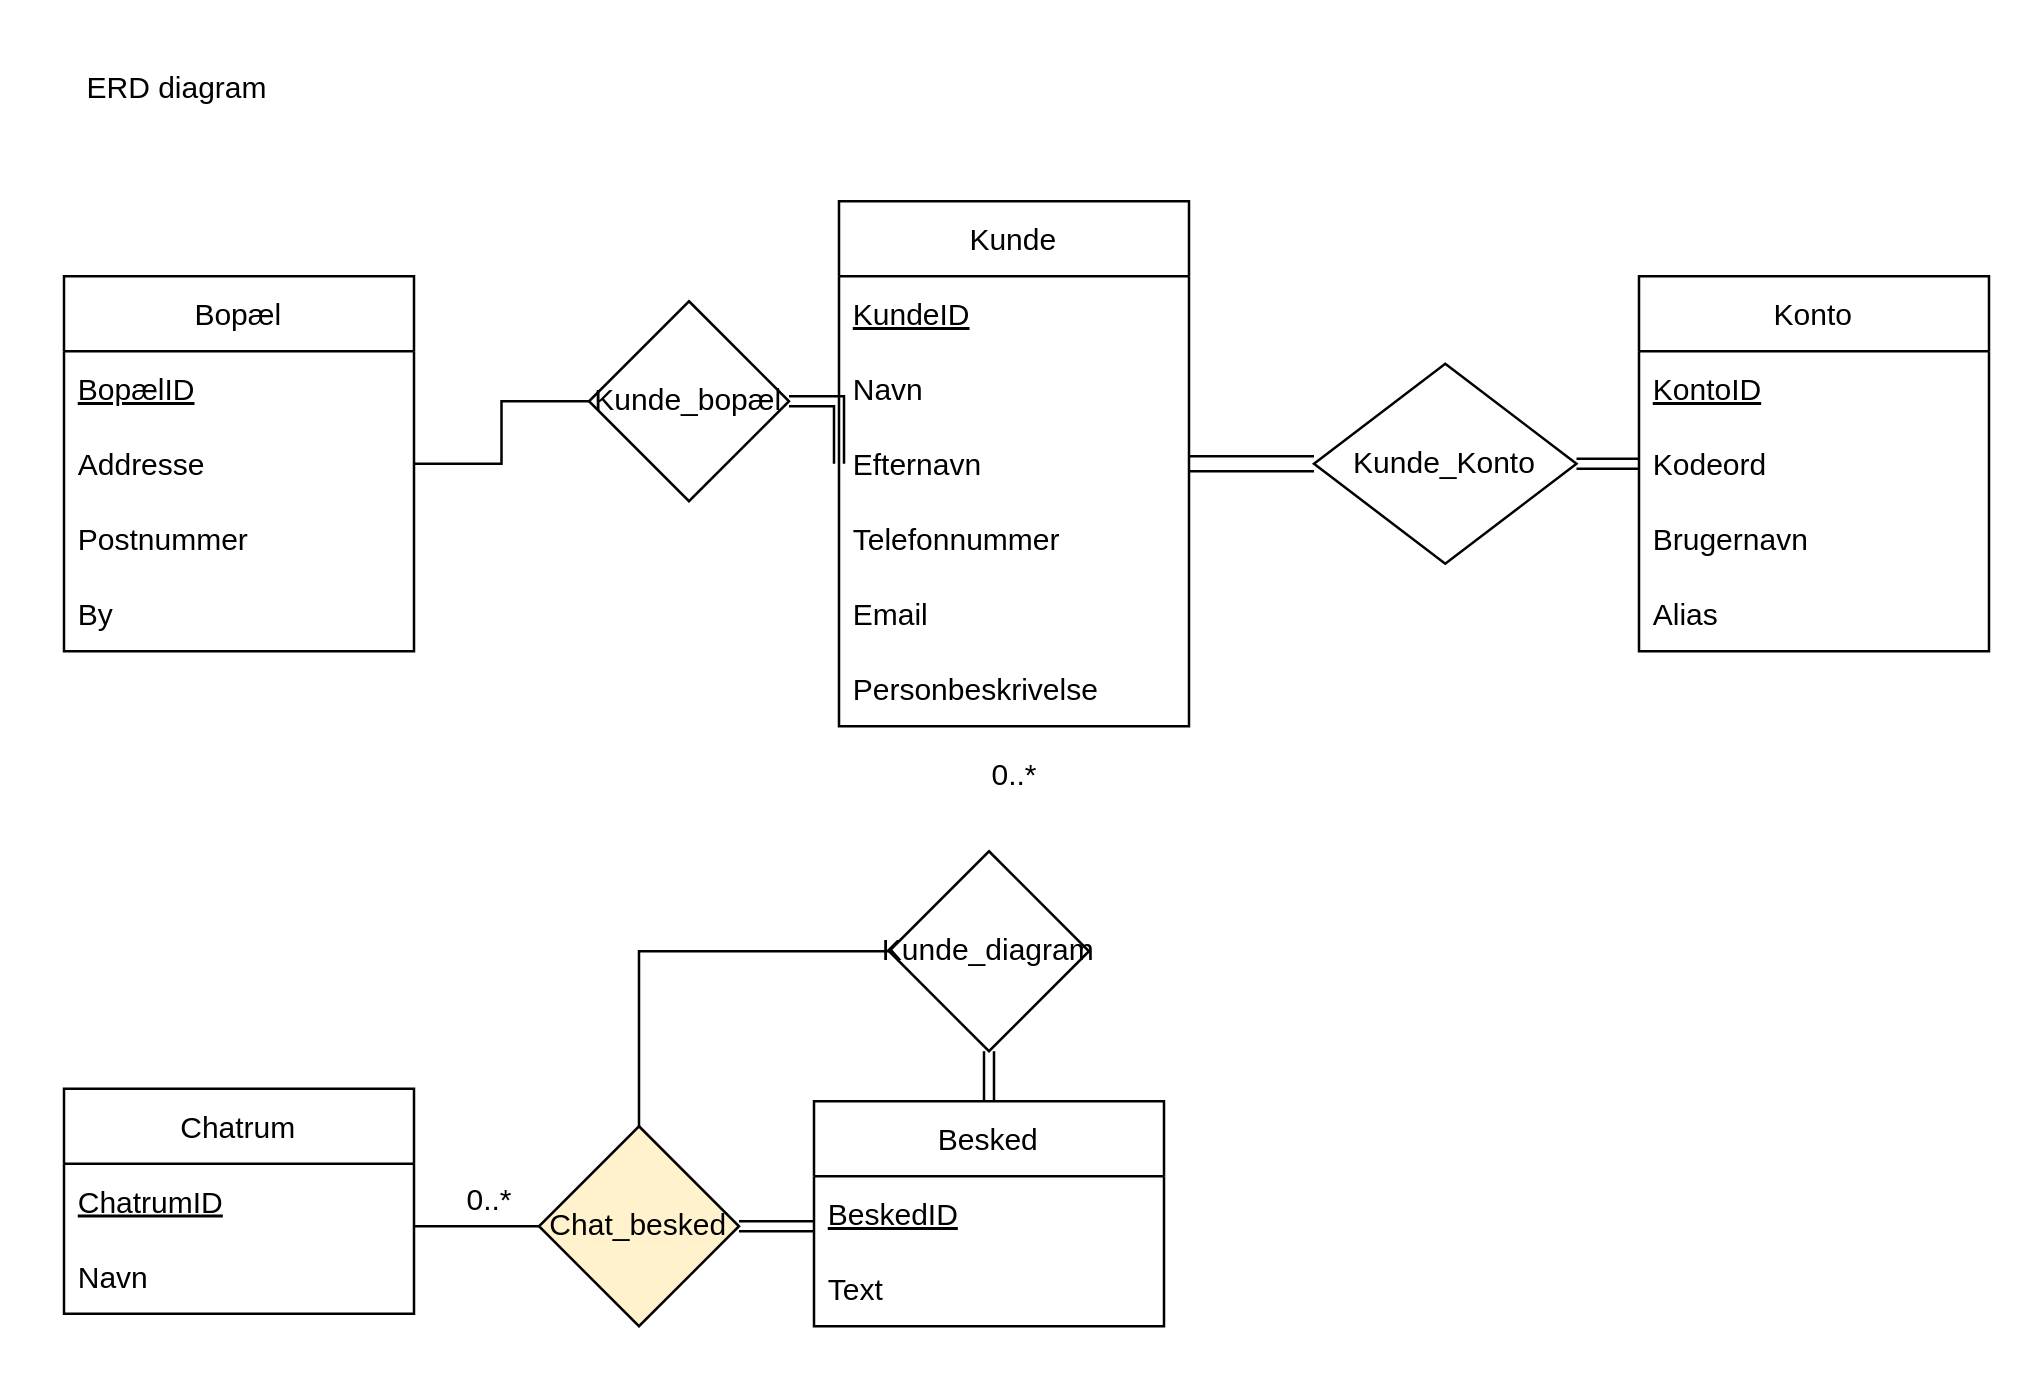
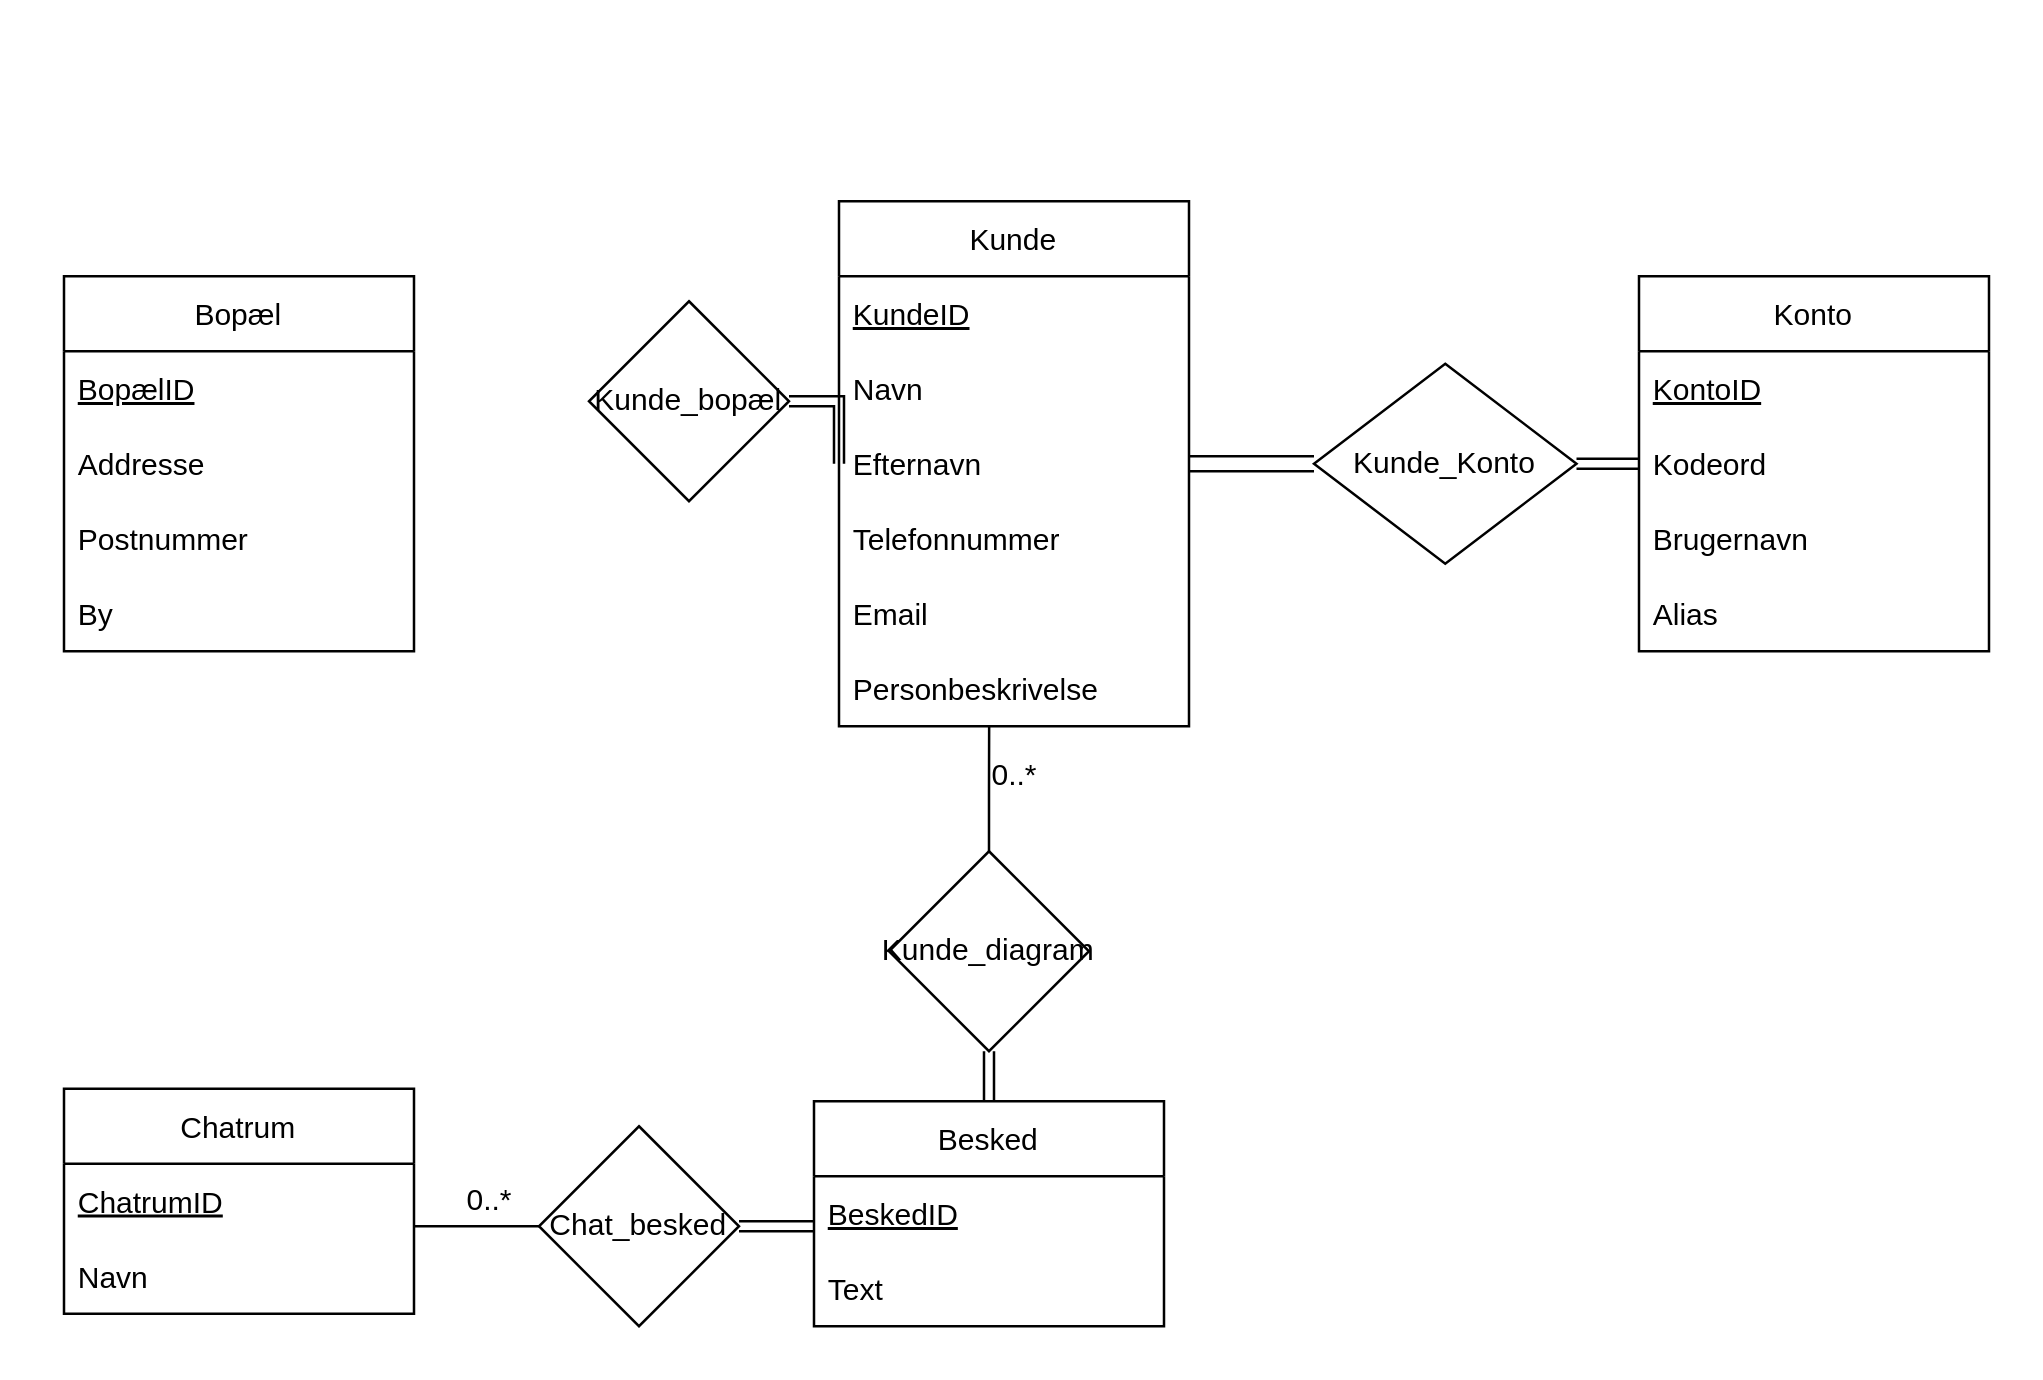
  <mxCell id="0" />
  <mxCell id="1" parent="0" />
  <mxCell id="2" value="Konto" style="swimlane;fontStyle=0;childLayout=stackLayout;horizontal=1;startSize=30;horizontalStack=0;resizeParent=1;resizeParentMax=0;resizeLast=0;collapsible=1;marginBottom=0;" vertex="1" parent="1"><mxGeometry x="655" y="110" width="140" height="150" as="geometry" /></mxCell>
  <mxCell id="3" value="KontoID" style="text;strokeColor=none;fillColor=none;align=left;verticalAlign=middle;spacingLeft=4;spacingRight=4;overflow=hidden;points=[[0,0.5],[1,0.5]];portConstraint=eastwest;rotatable=0;fontStyle=4" vertex="1" parent="2"><mxGeometry y="30" width="140" height="30" as="geometry" /></mxCell>
  <mxCell id="4" value="Kodeord" style="text;strokeColor=none;fillColor=none;align=left;verticalAlign=middle;spacingLeft=4;spacingRight=4;overflow=hidden;points=[[0,0.5],[1,0.5]];portConstraint=eastwest;rotatable=0;" vertex="1" parent="2"><mxGeometry y="60" width="140" height="30" as="geometry" /></mxCell>
  <mxCell id="5" value="Brugernavn" style="text;strokeColor=none;fillColor=none;align=left;verticalAlign=middle;spacingLeft=4;spacingRight=4;overflow=hidden;points=[[0,0.5],[1,0.5]];portConstraint=eastwest;rotatable=0;" vertex="1" parent="2"><mxGeometry y="90" width="140" height="30" as="geometry" /></mxCell>
  <mxCell id="6" value="Alias" style="text;strokeColor=none;fillColor=none;align=left;verticalAlign=middle;spacingLeft=4;spacingRight=4;overflow=hidden;points=[[0,0.5],[1,0.5]];portConstraint=eastwest;rotatable=0;" vertex="1" parent="2"><mxGeometry y="120" width="140" height="30" as="geometry" /></mxCell>
  <mxCell id="7" value="Kunde" style="swimlane;fontStyle=0;childLayout=stackLayout;horizontal=1;startSize=30;horizontalStack=0;resizeParent=1;resizeParentMax=0;resizeLast=0;collapsible=1;marginBottom=0;" vertex="1" parent="1"><mxGeometry x="335" y="80" width="140" height="210" as="geometry" /></mxCell>
  <mxCell id="8" value="KundeID" style="text;strokeColor=none;fillColor=none;align=left;verticalAlign=middle;spacingLeft=4;spacingRight=4;overflow=hidden;points=[[0,0.5],[1,0.5]];portConstraint=eastwest;rotatable=0;fontStyle=4" vertex="1" parent="7"><mxGeometry y="30" width="140" height="30" as="geometry" /></mxCell>
  <mxCell id="9" value="Navn" style="text;strokeColor=none;fillColor=none;align=left;verticalAlign=middle;spacingLeft=4;spacingRight=4;overflow=hidden;points=[[0,0.5],[1,0.5]];portConstraint=eastwest;rotatable=0;" vertex="1" parent="7"><mxGeometry y="60" width="140" height="30" as="geometry" /></mxCell>
  <mxCell id="10" value="Efternavn" style="text;strokeColor=none;fillColor=none;align=left;verticalAlign=middle;spacingLeft=4;spacingRight=4;overflow=hidden;points=[[0,0.5],[1,0.5]];portConstraint=eastwest;rotatable=0;" vertex="1" parent="7"><mxGeometry y="90" width="140" height="30" as="geometry" /></mxCell>
  <mxCell id="11" value="Telefonnummer" style="text;strokeColor=none;fillColor=none;align=left;verticalAlign=middle;spacingLeft=4;spacingRight=4;overflow=hidden;points=[[0,0.5],[1,0.5]];portConstraint=eastwest;rotatable=0;" vertex="1" parent="7"><mxGeometry y="120" width="140" height="30" as="geometry" /></mxCell>
  <mxCell id="12" value="Email" style="text;strokeColor=none;fillColor=none;align=left;verticalAlign=middle;spacingLeft=4;spacingRight=4;overflow=hidden;points=[[0,0.5],[1,0.5]];portConstraint=eastwest;rotatable=0;" vertex="1" parent="7"><mxGeometry y="150" width="140" height="30" as="geometry" /></mxCell>
  <mxCell id="13" value="Personbeskrivelse" style="text;strokeColor=none;fillColor=none;align=left;verticalAlign=middle;spacingLeft=4;spacingRight=4;overflow=hidden;points=[[0,0.5],[1,0.5]];portConstraint=eastwest;rotatable=0;" vertex="1" parent="7"><mxGeometry y="180" width="140" height="30" as="geometry" /></mxCell>
  <mxCell id="14" value="Bopæl" style="swimlane;fontStyle=0;childLayout=stackLayout;horizontal=1;startSize=30;horizontalStack=0;resizeParent=1;resizeParentMax=0;resizeLast=0;collapsible=1;marginBottom=0;" vertex="1" parent="1"><mxGeometry x="25" y="110" width="140" height="150" as="geometry" /></mxCell>
  <mxCell id="15" value="BopælID" style="text;strokeColor=none;fillColor=none;align=left;verticalAlign=middle;spacingLeft=4;spacingRight=4;overflow=hidden;points=[[0,0.5],[1,0.5]];portConstraint=eastwest;rotatable=0;fontStyle=4" vertex="1" parent="14"><mxGeometry y="30" width="140" height="30" as="geometry" /></mxCell>
  <mxCell id="16" value="Addresse" style="text;strokeColor=none;fillColor=none;align=left;verticalAlign=middle;spacingLeft=4;spacingRight=4;overflow=hidden;points=[[0,0.5],[1,0.5]];portConstraint=eastwest;rotatable=0;" vertex="1" parent="14"><mxGeometry y="60" width="140" height="30" as="geometry" /></mxCell>
  <mxCell id="17" value="Postnummer" style="text;strokeColor=none;fillColor=none;align=left;verticalAlign=middle;spacingLeft=4;spacingRight=4;overflow=hidden;points=[[0,0.5],[1,0.5]];portConstraint=eastwest;rotatable=0;" vertex="1" parent="14"><mxGeometry y="90" width="140" height="30" as="geometry" /></mxCell>
  <mxCell id="18" value="By" style="text;strokeColor=none;fillColor=none;align=left;verticalAlign=middle;spacingLeft=4;spacingRight=4;overflow=hidden;points=[[0,0.5],[1,0.5]];portConstraint=eastwest;rotatable=0;" vertex="1" parent="14"><mxGeometry y="120" width="140" height="30" as="geometry" /></mxCell>
  <mxCell id="19" style="edgeStyle=orthogonalEdgeStyle;rounded=0;orthogonalLoop=1;jettySize=auto;html=1;exitX=1;exitY=0.5;exitDx=0;exitDy=0;entryX=0;entryY=0.5;entryDx=0;entryDy=0;endArrow=none;endFill=0;shape=link;" edge="1" parent="1" source="20" target="10"><mxGeometry relative="1" as="geometry" /></mxCell>
  <mxCell id="20" value="Kunde_bopæl" style="rhombus;whiteSpace=wrap;html=1;" vertex="1" parent="1"><mxGeometry x="235" y="120" width="80" height="80" as="geometry" /></mxCell>
  <mxCell id="21" style="edgeStyle=orthogonalEdgeStyle;shape=link;rounded=0;orthogonalLoop=1;jettySize=auto;html=1;endArrow=none;endFill=0;width=6;entryX=1;entryY=0.5;entryDx=0;entryDy=0;" edge="1" parent="1" source="23" target="10"><mxGeometry relative="1" as="geometry"><mxPoint x="485" y="180" as="targetPoint" /></mxGeometry></mxCell>
  <mxCell id="22" style="edgeStyle=orthogonalEdgeStyle;shape=link;rounded=0;orthogonalLoop=1;jettySize=auto;html=1;entryX=0;entryY=0.5;entryDx=0;entryDy=0;endArrow=none;endFill=0;" edge="1" parent="1" source="23" target="4"><mxGeometry relative="1" as="geometry" /></mxCell>
  <mxCell id="23" value="Kunde_Konto" style="rhombus;whiteSpace=wrap;html=1;" vertex="1" parent="1"><mxGeometry x="525" y="145" width="105" height="80" as="geometry" /></mxCell>
- <mxCell id="24" style="edgeStyle=orthogonalEdgeStyle;rounded=0;orthogonalLoop=1;jettySize=auto;html=1;entryX=0;entryY=0.5;entryDx=0;entryDy=0;endArrow=none;endFill=0;" edge="1" parent="1" source="16" target="20"><mxGeometry relative="1" as="geometry" /></mxCell>
  <mxCell id="25" value="Chatrum" style="swimlane;fontStyle=0;childLayout=stackLayout;horizontal=1;startSize=30;horizontalStack=0;resizeParent=1;resizeParentMax=0;resizeLast=0;collapsible=1;marginBottom=0;" vertex="1" parent="1"><mxGeometry x="25" y="435" width="140" height="90" as="geometry" /></mxCell>
  <mxCell id="26" value="ChatrumID" style="text;strokeColor=none;fillColor=none;align=left;verticalAlign=middle;spacingLeft=4;spacingRight=4;overflow=hidden;points=[[0,0.5],[1,0.5]];portConstraint=eastwest;rotatable=0;fontStyle=4" vertex="1" parent="25"><mxGeometry y="30" width="140" height="30" as="geometry" /></mxCell>
  <mxCell id="27" value="Navn" style="text;strokeColor=none;fillColor=none;align=left;verticalAlign=middle;spacingLeft=4;spacingRight=4;overflow=hidden;points=[[0,0.5],[1,0.5]];portConstraint=eastwest;rotatable=0;" vertex="1" parent="25"><mxGeometry y="60" width="140" height="30" as="geometry" /></mxCell>
  <mxCell id="28" style="edgeStyle=orthogonalEdgeStyle;rounded=0;orthogonalLoop=1;jettySize=auto;html=1;entryX=1;entryY=0.5;entryDx=0;entryDy=0;endArrow=none;endFill=0;shape=link;" edge="1" parent="1" source="29" target="37"><mxGeometry relative="1" as="geometry"><Array as="points"><mxPoint x="315" y="490" /><mxPoint x="315" y="490" /></Array></mxGeometry></mxCell>
  <mxCell id="29" value="Besked" style="swimlane;fontStyle=0;childLayout=stackLayout;horizontal=1;startSize=30;horizontalStack=0;resizeParent=1;resizeParentMax=0;resizeLast=0;collapsible=1;marginBottom=0;" vertex="1" parent="1"><mxGeometry x="325" y="440" width="140" height="90" as="geometry" /></mxCell>
  <mxCell id="30" value="BeskedID" style="text;strokeColor=none;fillColor=none;align=left;verticalAlign=middle;spacingLeft=4;spacingRight=4;overflow=hidden;points=[[0,0.5],[1,0.5]];portConstraint=eastwest;rotatable=0;fontStyle=4" vertex="1" parent="29"><mxGeometry y="30" width="140" height="30" as="geometry" /></mxCell>
  <mxCell id="31" value="Text" style="text;strokeColor=none;fillColor=none;align=left;verticalAlign=middle;spacingLeft=4;spacingRight=4;overflow=hidden;points=[[0,0.5],[1,0.5]];portConstraint=eastwest;rotatable=0;" vertex="1" parent="29"><mxGeometry y="60" width="140" height="30" as="geometry" /></mxCell>
  <mxCell id="32" style="edgeStyle=orthogonalEdgeStyle;shape=link;rounded=0;orthogonalLoop=1;jettySize=auto;html=1;endArrow=none;endFill=0;" edge="1" parent="1" source="34" target="29"><mxGeometry relative="1" as="geometry" /></mxCell>
- <mxCell id="33" style="edgeStyle=orthogonalEdgeStyle;rounded=0;orthogonalLoop=1;jettySize=auto;html=1;endArrow=none;endFill=0;" edge="1" parent="1" source="34" target="37"><mxGeometry relative="1" as="geometry" /></mxCell>
+ <mxCell id="33" style="edgeStyle=orthogonalEdgeStyle;rounded=0;orthogonalLoop=1;jettySize=auto;html=1;entryX=0.429;entryY=1;entryDx=0;entryDy=0;entryPerimeter=0;endArrow=none;endFill=0;" edge="1" parent="1" source="34" target="13"><mxGeometry relative="1" as="geometry" /></mxCell>
  <mxCell id="34" value="Kunde_diagram" style="rhombus;whiteSpace=wrap;html=1;" vertex="1" parent="1"><mxGeometry x="355" y="340" width="80" height="80" as="geometry" /></mxCell>
  <mxCell id="35" value="&lt;div&gt;0..*&lt;/div&gt;" style="text;html=1;align=center;verticalAlign=middle;resizable=0;points=[];autosize=1;strokeColor=none;fillColor=none;" vertex="1" parent="1"><mxGeometry x="385" y="295" width="40" height="30" as="geometry" /></mxCell>
  <mxCell id="36" style="edgeStyle=orthogonalEdgeStyle;rounded=0;orthogonalLoop=1;jettySize=auto;html=1;entryX=1;entryY=-0.167;entryDx=0;entryDy=0;entryPerimeter=0;endArrow=none;endFill=0;" edge="1" parent="1" source="37" target="27"><mxGeometry relative="1" as="geometry" /></mxCell>
- <mxCell id="37" value="Chat_besked" style="rhombus;whiteSpace=wrap;html=1;fillColor=#fff2cc;" vertex="1" parent="1"><mxGeometry x="215" y="450" width="80" height="80" as="geometry" /></mxCell>
+ <mxCell id="37" value="Chat_besked" style="rhombus;whiteSpace=wrap;html=1;" vertex="1" parent="1"><mxGeometry x="215" y="450" width="80" height="80" as="geometry" /></mxCell>
  <mxCell id="38" value="0..*" style="text;html=1;align=center;verticalAlign=middle;resizable=0;points=[];autosize=1;strokeColor=none;fillColor=none;" vertex="1" parent="1"><mxGeometry x="175" y="465" width="40" height="30" as="geometry" /></mxCell>
- <mxCell id="39" value="ERD diagram" style="text;html=1;align=center;verticalAlign=middle;resizable=0;points=[];autosize=1;strokeColor=none;fillColor=none;fontSize=12;" vertex="1" parent="1"><mxGeometry x="20" y="20" width="100" height="30" as="geometry" /></mxCell>
